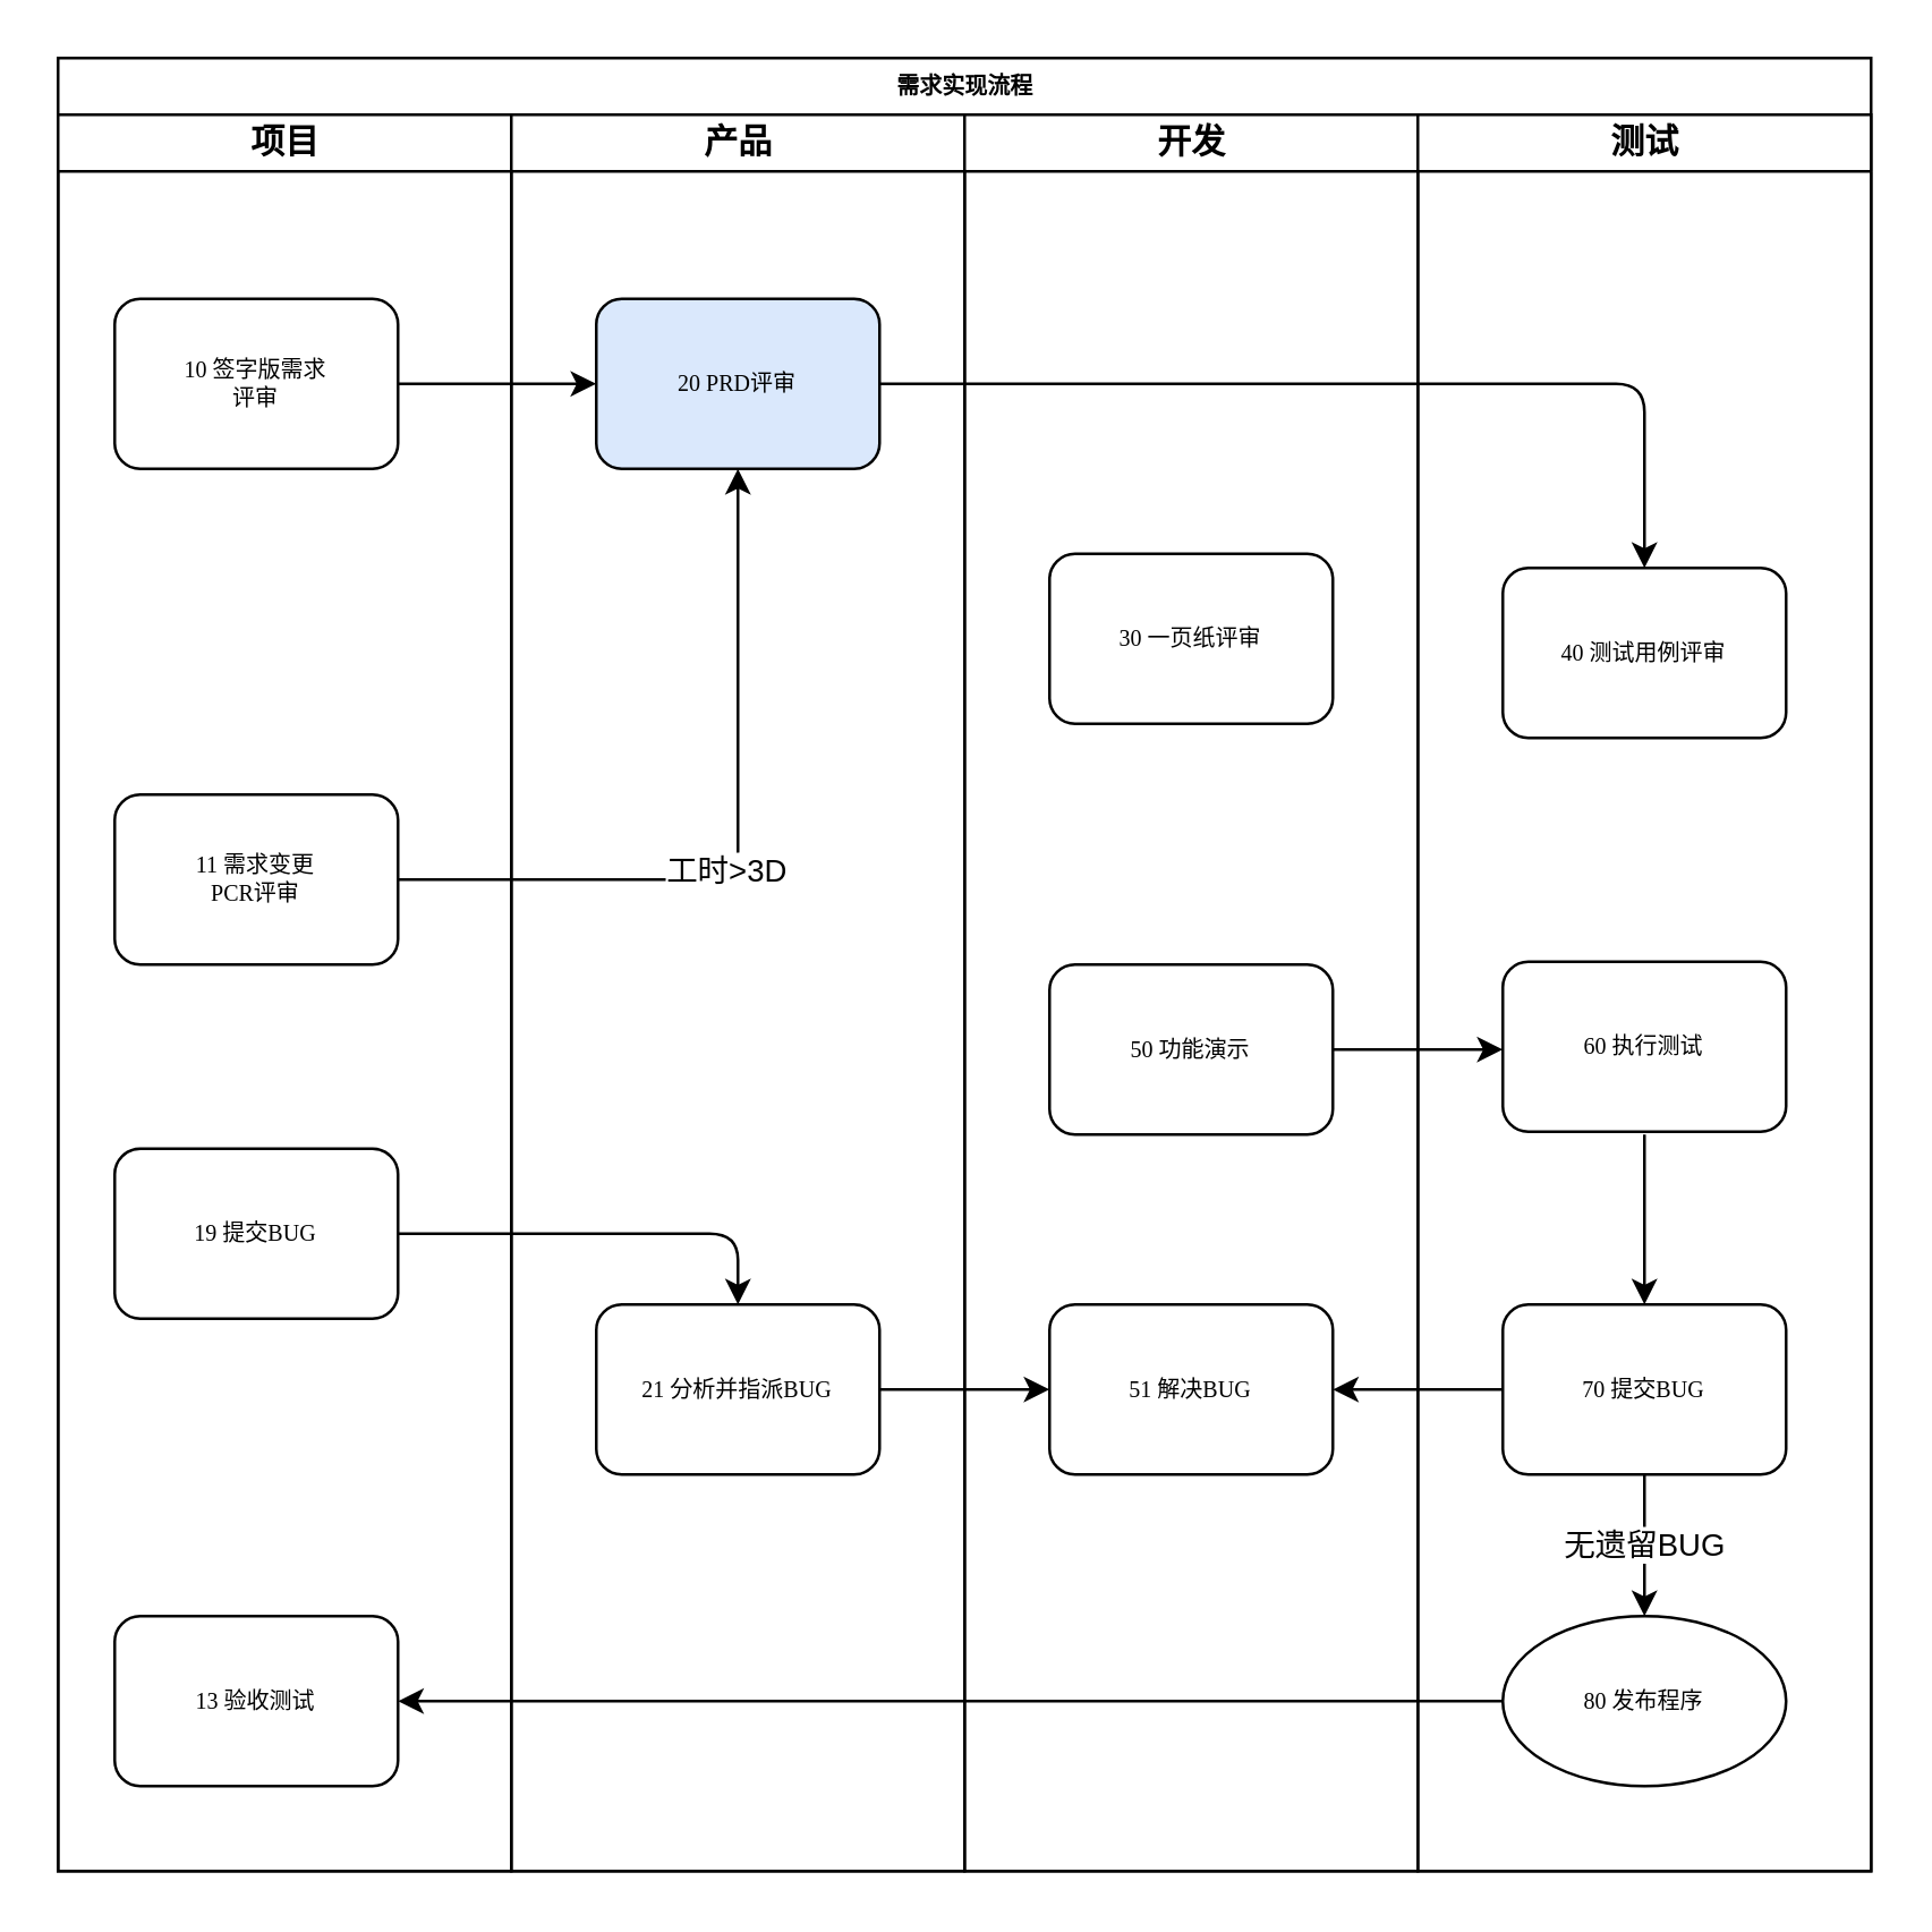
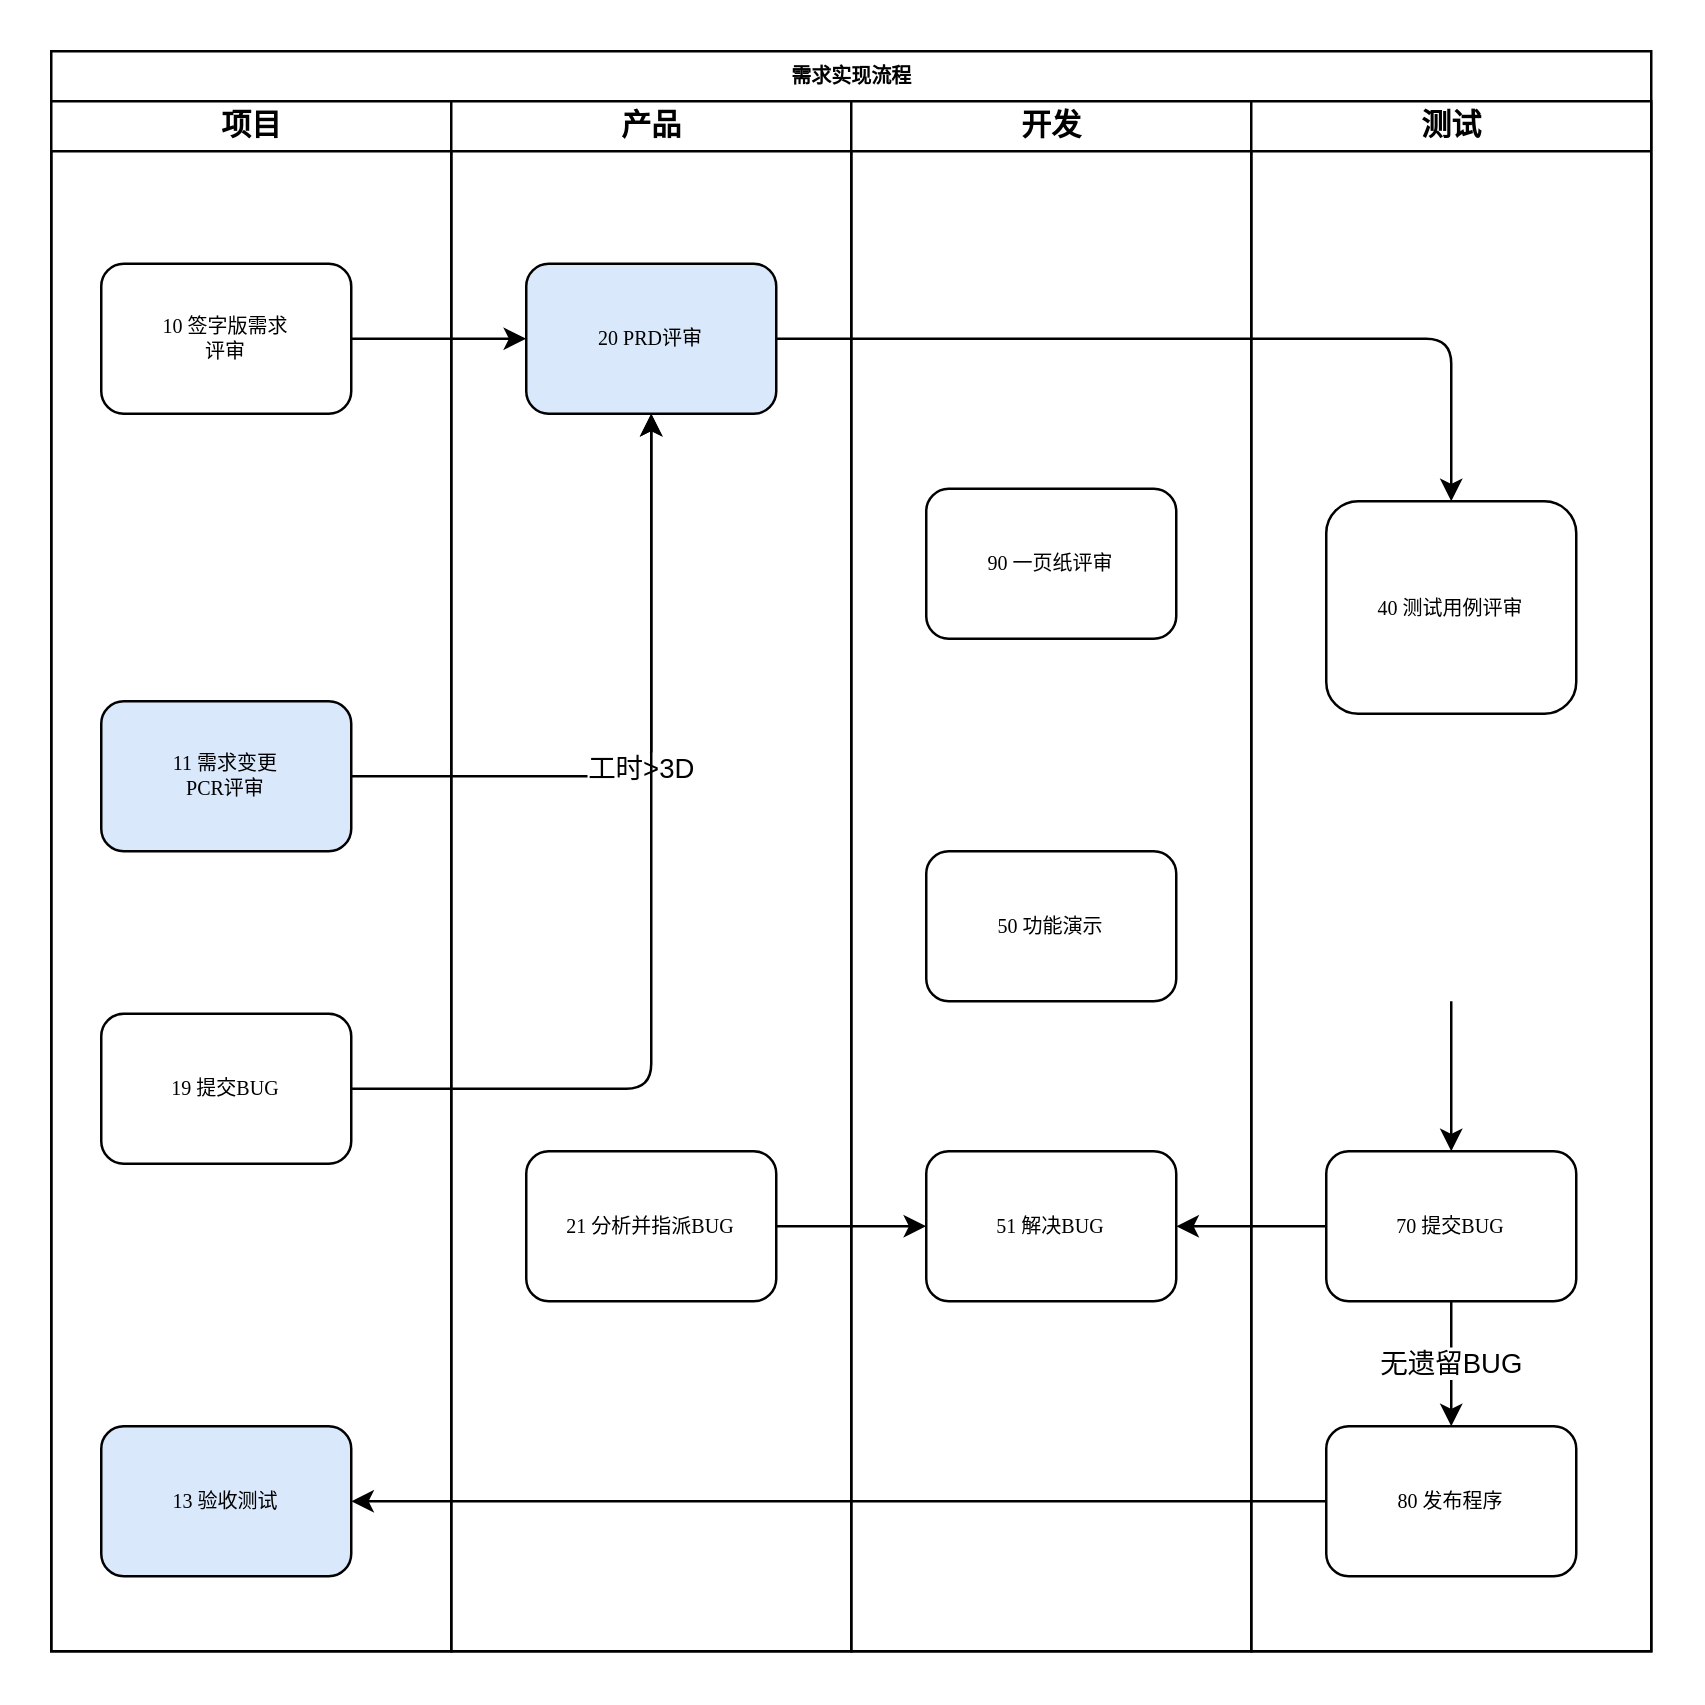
  <mxCell id="0" />
  <mxCell id="1" parent="0" />
  <mxCell id="2" value="需求实现流程" style="swimlane;html=1;childLayout=stackLayout;startSize=20;rounded=0;shadow=0;labelBackgroundColor=none;strokeWidth=1;fontFamily=Verdana;fontSize=8;align=center;" parent="1" vertex="1"><mxGeometry x="20" y="20" width="640" height="640" as="geometry" /></mxCell>
  <mxCell id="3" value="项目" style="swimlane;html=1;startSize=20;" parent="2" vertex="1"><mxGeometry y="20" width="160" height="620" as="geometry" /></mxCell>
  <mxCell id="4" value="10 签字版需求&lt;br&gt;评审" style="rounded=1;whiteSpace=wrap;html=1;shadow=0;labelBackgroundColor=none;strokeWidth=1;fontFamily=Verdana;fontSize=8;align=center;" parent="3" vertex="1"><mxGeometry x="20" y="65" width="100" height="60" as="geometry" /></mxCell>
- <mxCell id="5" value="11 需求变更&lt;br&gt;PCR评审" style="rounded=1;whiteSpace=wrap;html=1;shadow=0;labelBackgroundColor=none;strokeWidth=1;fontFamily=Verdana;fontSize=8;align=center;" parent="3" vertex="1"><mxGeometry x="20" y="240" width="100" height="60" as="geometry" /></mxCell>
+ <mxCell id="5" value="11 需求变更&lt;br&gt;PCR评审" style="rounded=1;whiteSpace=wrap;html=1;shadow=0;labelBackgroundColor=none;strokeWidth=1;fontFamily=Verdana;fontSize=8;align=center;fillColor=#dae8fc;" parent="3" vertex="1"><mxGeometry x="20" y="240" width="100" height="60" as="geometry" /></mxCell>
  <mxCell id="6" value="19 提交BUG" style="rounded=1;whiteSpace=wrap;html=1;shadow=0;labelBackgroundColor=none;strokeWidth=1;fontFamily=Verdana;fontSize=8;align=center;" parent="3" vertex="1"><mxGeometry x="20" y="365" width="100" height="60" as="geometry" /></mxCell>
- <mxCell id="7" value="13 验收测试" style="rounded=1;whiteSpace=wrap;html=1;shadow=0;labelBackgroundColor=none;strokeWidth=1;fontFamily=Verdana;fontSize=8;align=center;" parent="3" vertex="1"><mxGeometry x="20" y="530" width="100" height="60" as="geometry" /></mxCell>
+ <mxCell id="7" value="13 验收测试" style="rounded=1;whiteSpace=wrap;html=1;shadow=0;labelBackgroundColor=none;strokeWidth=1;fontFamily=Verdana;fontSize=8;align=center;fillColor=#dae8fc;" parent="3" vertex="1"><mxGeometry x="20" y="530" width="100" height="60" as="geometry" /></mxCell>
  <mxCell id="8" value="产品" style="swimlane;html=1;startSize=20;" parent="2" vertex="1"><mxGeometry x="160" y="20" width="160" height="620" as="geometry" /></mxCell>
  <mxCell id="9" value="20 PRD评审" style="rounded=1;whiteSpace=wrap;html=1;shadow=0;labelBackgroundColor=none;strokeWidth=1;fontFamily=Verdana;fontSize=8;align=center;fillColor=#dae8fc;" parent="8" vertex="1"><mxGeometry x="30" y="65" width="100" height="60" as="geometry" /></mxCell>
  <mxCell id="10" value="21 分析并指派BUG" style="rounded=1;whiteSpace=wrap;html=1;shadow=0;labelBackgroundColor=none;strokeWidth=1;fontFamily=Verdana;fontSize=8;align=center;" vertex="1" parent="8"><mxGeometry x="30" y="420" width="100" height="60" as="geometry" /></mxCell>
  <mxCell id="11" value="开发" style="swimlane;html=1;startSize=20;" parent="2" vertex="1"><mxGeometry x="320" y="20" width="160" height="620" as="geometry" /></mxCell>
- <mxCell id="12" value="30 一页纸评审" style="rounded=1;whiteSpace=wrap;html=1;shadow=0;labelBackgroundColor=none;strokeWidth=1;fontFamily=Verdana;fontSize=8;align=center;" parent="11" vertex="1"><mxGeometry x="30" y="155" width="100" height="60" as="geometry" /></mxCell>
+ <mxCell id="12" value="90 一页纸评审" style="rounded=1;whiteSpace=wrap;html=1;shadow=0;labelBackgroundColor=none;strokeWidth=1;fontFamily=Verdana;fontSize=8;align=center;" parent="11" vertex="1"><mxGeometry x="30" y="155" width="100" height="60" as="geometry" /></mxCell>
  <mxCell id="13" value="50 功能演示" style="rounded=1;whiteSpace=wrap;html=1;shadow=0;labelBackgroundColor=none;strokeWidth=1;fontFamily=Verdana;fontSize=8;align=center;" vertex="1" parent="11"><mxGeometry x="30" y="300" width="100" height="60" as="geometry" /></mxCell>
  <mxCell id="14" value="51 解决BUG" style="rounded=1;whiteSpace=wrap;html=1;shadow=0;labelBackgroundColor=none;strokeWidth=1;fontFamily=Verdana;fontSize=8;align=center;" vertex="1" parent="11"><mxGeometry x="30" y="420" width="100" height="60" as="geometry" /></mxCell>
  <mxCell id="15" value="" style="edgeStyle=segmentEdgeStyle;endArrow=classic;html=1;exitX=1;exitY=0.5;exitDx=0;exitDy=0;" edge="1" parent="11" source="10"><mxGeometry width="50" height="50" relative="1" as="geometry"><mxPoint x="50" y="540" as="sourcePoint" /><mxPoint x="30" y="450" as="targetPoint" /></mxGeometry></mxCell>
  <mxCell id="16" value="测试" style="swimlane;html=1;startSize=20;" parent="2" vertex="1"><mxGeometry x="480" y="20" width="160" height="620" as="geometry" /></mxCell>
- <mxCell id="17" value="60 执行测试" style="rounded=1;whiteSpace=wrap;html=1;shadow=0;labelBackgroundColor=none;strokeWidth=1;fontFamily=Verdana;fontSize=8;align=center;" vertex="1" parent="16"><mxGeometry x="30" y="299" width="100" height="60" as="geometry" /></mxCell>
- <mxCell id="18" value="40 测试用例评审" style="rounded=1;whiteSpace=wrap;html=1;shadow=0;labelBackgroundColor=none;strokeWidth=1;fontFamily=Verdana;fontSize=8;align=center;" parent="16" vertex="1"><mxGeometry x="30" y="160" width="100" height="60" as="geometry" /></mxCell>
- <mxCell id="19" value="80 发布程序" style="ellipse;whiteSpace=wrap;html=1;shadow=0;labelBackgroundColor=none;strokeWidth=1;fontFamily=Verdana;fontSize=8;align=center;" parent="16" vertex="1"><mxGeometry x="30" y="530" width="100" height="60" as="geometry" /></mxCell>
+ <mxCell id="18" value="40 测试用例评审" style="rounded=1;whiteSpace=wrap;html=1;shadow=0;labelBackgroundColor=none;strokeWidth=1;fontFamily=Verdana;fontSize=8;align=center;" parent="16" vertex="1"><mxGeometry x="30" y="160" width="100" height="85" as="geometry" /></mxCell>
+ <mxCell id="19" value="80 发布程序" style="rounded=1;whiteSpace=wrap;html=1;shadow=0;labelBackgroundColor=none;strokeWidth=1;fontFamily=Verdana;fontSize=8;align=center;" parent="16" vertex="1"><mxGeometry x="30" y="530" width="100" height="60" as="geometry" /></mxCell>
  <mxCell id="20" value="70 提交BUG" style="rounded=1;whiteSpace=wrap;html=1;shadow=0;labelBackgroundColor=none;strokeWidth=1;fontFamily=Verdana;fontSize=8;align=center;" vertex="1" parent="16"><mxGeometry x="30" y="420" width="100" height="60" as="geometry" /></mxCell>
  <mxCell id="21" value="无遗留BUG" style="edgeStyle=segmentEdgeStyle;endArrow=classic;html=1;exitX=0.5;exitY=1;exitDx=0;exitDy=0;entryX=0.5;entryY=0;entryDx=0;entryDy=0;" edge="1" parent="16" source="20" target="19"><mxGeometry width="50" height="50" relative="1" as="geometry"><mxPoint x="260" y="490" as="sourcePoint" /><mxPoint x="310" y="440" as="targetPoint" /></mxGeometry></mxCell>
  <mxCell id="22" value="" style="edgeStyle=segmentEdgeStyle;endArrow=classic;html=1;" edge="1" parent="16" target="20"><mxGeometry width="50" height="50" relative="1" as="geometry"><mxPoint x="80" y="360" as="sourcePoint" /><mxPoint x="380" y="350" as="targetPoint" /></mxGeometry></mxCell>
  <mxCell id="23" value="" style="edgeStyle=orthogonalEdgeStyle;rounded=0;orthogonalLoop=1;jettySize=auto;html=1;" edge="1" parent="2" source="4" target="9"><mxGeometry relative="1" as="geometry" /></mxCell>
  <mxCell id="24" value="" style="edgeStyle=elbowEdgeStyle;elbow=horizontal;endArrow=classic;html=1;exitX=1;exitY=0.5;exitDx=0;exitDy=0;entryX=0.5;entryY=0;entryDx=0;entryDy=0;" edge="1" parent="2" source="9" target="18"><mxGeometry width="50" height="50" relative="1" as="geometry"><mxPoint x="450" y="380" as="sourcePoint" /><mxPoint x="560" y="170" as="targetPoint" /><Array as="points"><mxPoint x="560" y="130" /></Array></mxGeometry></mxCell>
  <mxCell id="25" value="" style="edgeStyle=segmentEdgeStyle;endArrow=classic;html=1;exitX=1;exitY=0.5;exitDx=0;exitDy=0;" edge="1" parent="2" source="5" target="9"><mxGeometry width="50" height="50" relative="1" as="geometry"><mxPoint x="220" y="310" as="sourcePoint" /><mxPoint x="270" y="260" as="targetPoint" /></mxGeometry></mxCell>
  <mxCell id="26" value="工时&amp;gt;3D" style="edgeLabel;html=1;align=center;verticalAlign=middle;resizable=0;points=[];" vertex="1" connectable="0" parent="25"><mxGeometry x="-0.132" y="4" relative="1" as="geometry"><mxPoint as="offset" /></mxGeometry></mxCell>
- <mxCell id="27" value="" style="edgeStyle=segmentEdgeStyle;endArrow=classic;html=1;exitX=1;exitY=0.5;exitDx=0;exitDy=0;entryX=0.5;entryY=0;entryDx=0;entryDy=0;" edge="1" parent="2" source="6" target="10"><mxGeometry width="50" height="50" relative="1" as="geometry"><mxPoint x="230" y="400" as="sourcePoint" /><mxPoint x="240" y="415" as="targetPoint" /></mxGeometry></mxCell>
+ <mxCell id="27" value="" style="edgeStyle=segmentEdgeStyle;endArrow=classic;html=1;exitX=1;exitY=0.5;exitDx=0;exitDy=0;" edge="1" parent="2" source="6" target="9"><mxGeometry width="50" height="50" relative="1" as="geometry"><mxPoint x="230" y="400" as="sourcePoint" /><mxPoint x="240" y="415" as="targetPoint" /></mxGeometry></mxCell>
  <mxCell id="28" value="" style="edgeStyle=segmentEdgeStyle;endArrow=classic;html=1;exitX=0;exitY=0.5;exitDx=0;exitDy=0;entryX=1;entryY=0.5;entryDx=0;entryDy=0;" edge="1" parent="2" source="19" target="7"><mxGeometry width="50" height="50" relative="1" as="geometry"><mxPoint x="350" y="610" as="sourcePoint" /><mxPoint x="400" y="560" as="targetPoint" /></mxGeometry></mxCell>
  <mxCell id="29" value="" style="edgeStyle=segmentEdgeStyle;endArrow=classic;html=1;exitX=0;exitY=0.5;exitDx=0;exitDy=0;entryX=1;entryY=0.5;entryDx=0;entryDy=0;" edge="1" parent="2" source="20" target="14"><mxGeometry width="50" height="50" relative="1" as="geometry"><mxPoint x="410" y="570" as="sourcePoint" /><mxPoint x="460" y="520" as="targetPoint" /></mxGeometry></mxCell>
- <mxCell id="30" value="" style="edgeStyle=segmentEdgeStyle;endArrow=classic;html=1;exitX=1;exitY=0.5;exitDx=0;exitDy=0;" edge="1" parent="2" source="13" target="17"><mxGeometry width="50" height="50" relative="1" as="geometry"><mxPoint x="760" y="430" as="sourcePoint" /><mxPoint x="810" y="380" as="targetPoint" /></mxGeometry></mxCell>
